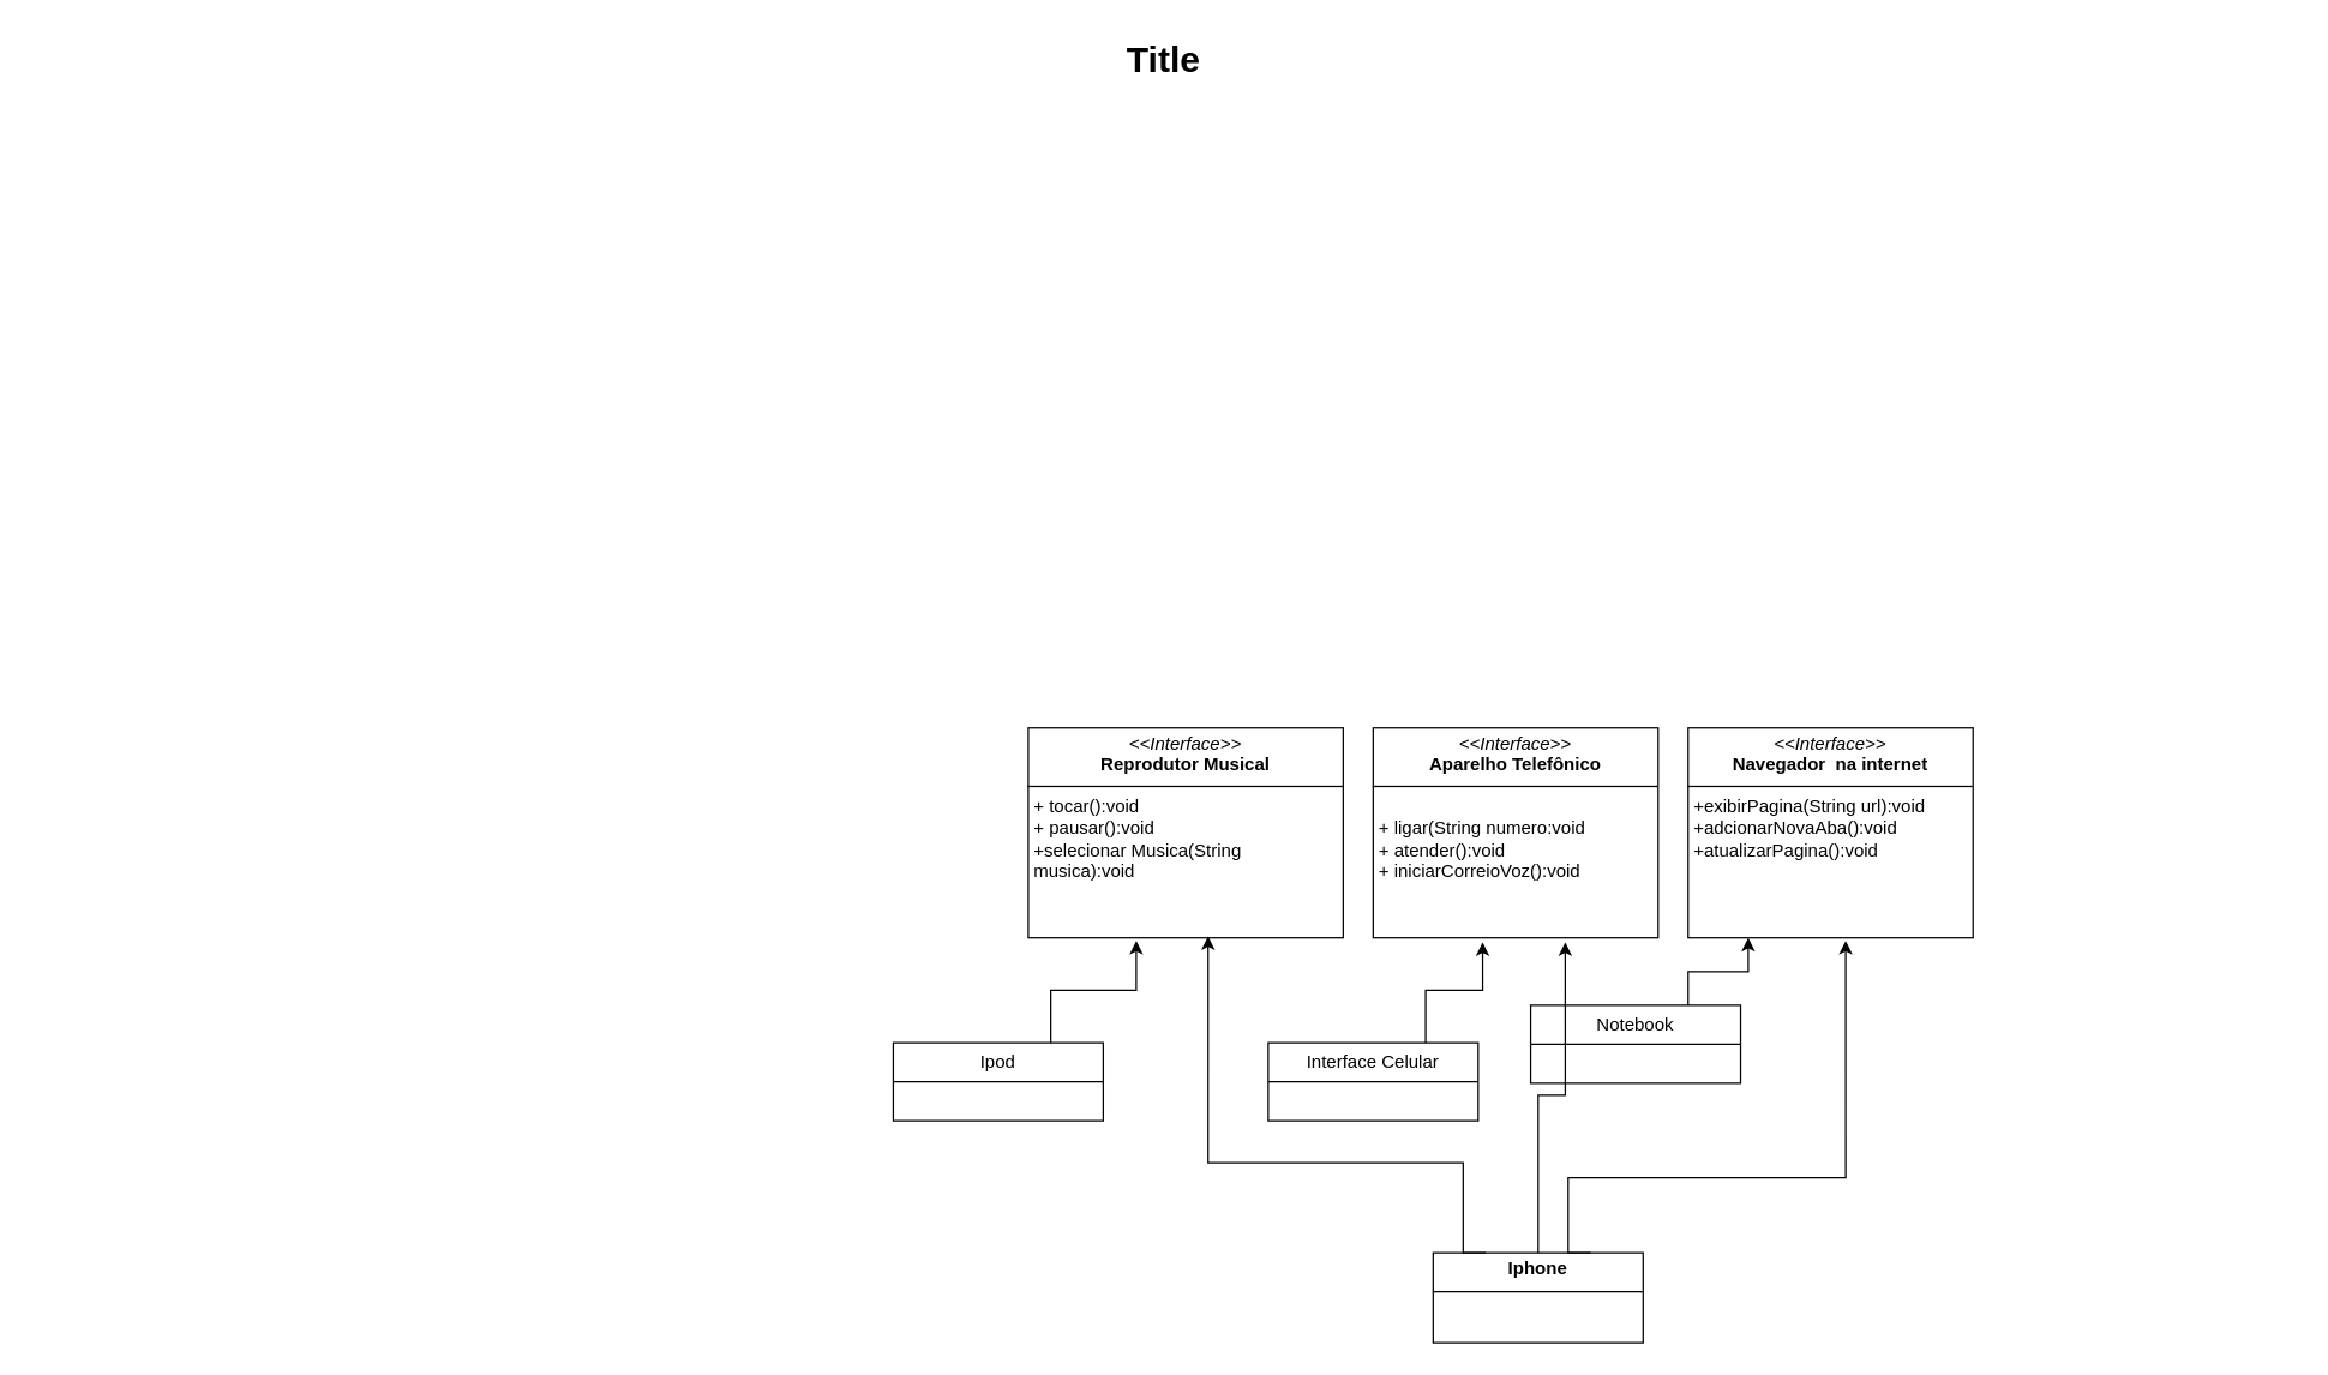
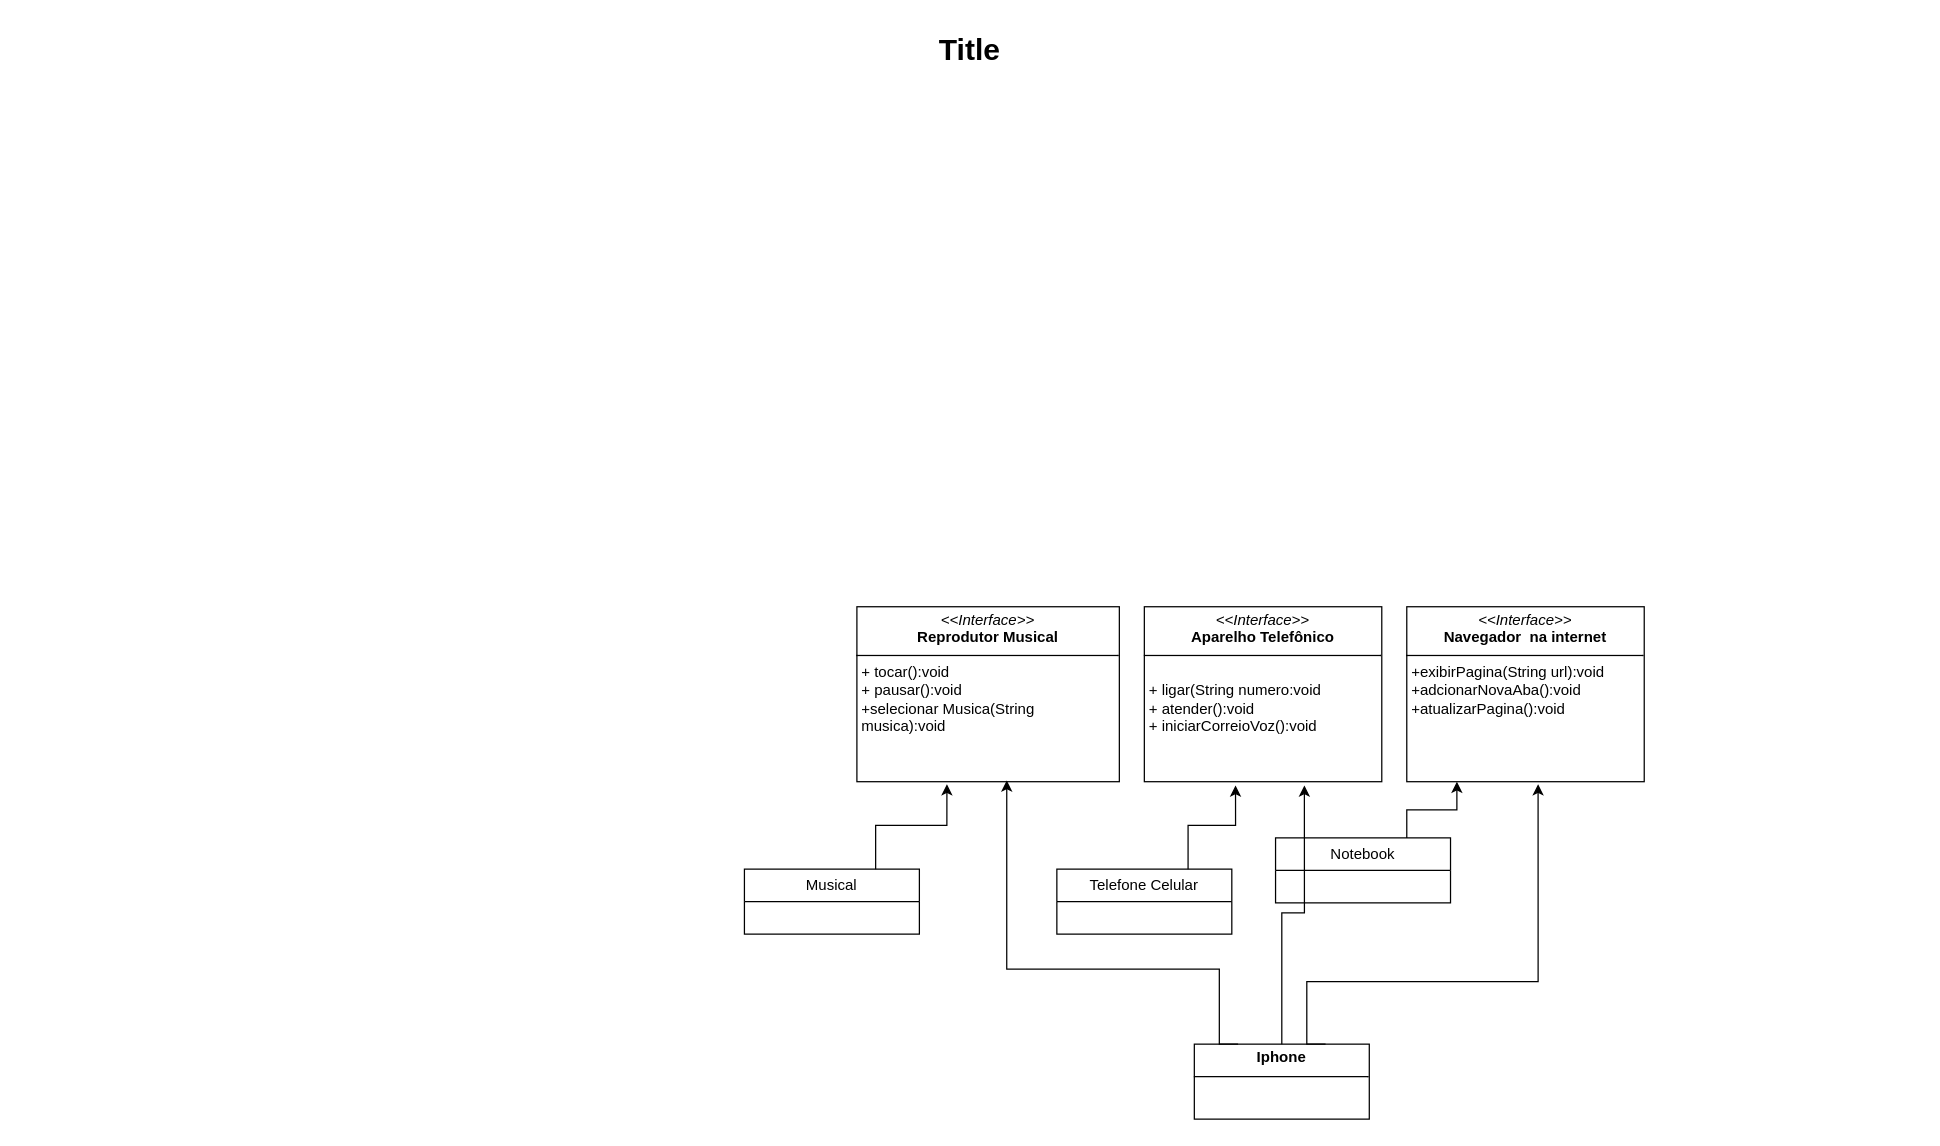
  <mxCell id="0" style=";html=1;" />
  <mxCell id="1" style=";html=1;" parent="0" />
  <mxCell id="2" value="Title" style="text;strokeColor=none;fillColor=none;html=1;fontSize=24;fontStyle=1;verticalAlign=middle;align=center;" parent="1" vertex="1"><mxGeometry x="20" y="20" width="1510" height="40" as="geometry" /></mxCell>
  <mxCell id="3" value="&lt;p style=&quot;margin:0px;margin-top:4px;text-align:center;&quot;&gt;&lt;i&gt;&amp;lt;&amp;lt;Interface&amp;gt;&amp;gt;&lt;/i&gt;&lt;br&gt;&lt;b&gt;Reprodutor Musical&lt;/b&gt;&lt;/p&gt;&lt;hr size=&quot;1&quot; style=&quot;border-style:solid;&quot;&gt;&lt;p style=&quot;margin:0px;margin-left:4px;&quot;&gt;+ tocar():void&lt;br&gt;+ pausar():void&lt;/p&gt;&lt;p style=&quot;margin:0px;margin-left:4px;&quot;&gt;+selecionar Musica(String&amp;nbsp; musica):void&lt;/p&gt;&lt;p style=&quot;margin:0px;margin-left:4px;&quot;&gt;&lt;br&gt;&lt;/p&gt;" style="verticalAlign=top;align=left;overflow=fill;html=1;whiteSpace=wrap;" vertex="1" parent="1"><mxGeometry x="685" y="485" width="210" height="140" as="geometry" /></mxCell>
  <mxCell id="4" value="&lt;p style=&quot;margin:0px;margin-top:4px;text-align:center;&quot;&gt;&lt;i&gt;&amp;lt;&amp;lt;Interface&amp;gt;&amp;gt;&lt;/i&gt;&lt;br&gt;&lt;b&gt;Aparelho Telefônico&lt;/b&gt;&lt;/p&gt;&lt;hr size=&quot;1&quot; style=&quot;border-style:solid;&quot;&gt;&lt;p style=&quot;margin:0px;margin-left:4px;&quot;&gt;&lt;br&gt;&lt;/p&gt;&lt;p style=&quot;margin:0px;margin-left:4px;&quot;&gt;+ ligar(String numero:void&lt;br&gt;+ atender():void&lt;/p&gt;&lt;p style=&quot;margin:0px;margin-left:4px;&quot;&gt;+ iniciarCorreioVoz():void&lt;/p&gt;" style="verticalAlign=top;align=left;overflow=fill;html=1;whiteSpace=wrap;" vertex="1" parent="1"><mxGeometry x="915" y="485" width="190" height="140" as="geometry" /></mxCell>
  <mxCell id="5" value="&lt;p style=&quot;margin:0px;margin-top:4px;text-align:center;&quot;&gt;&lt;i&gt;&amp;lt;&amp;lt;Interface&amp;gt;&amp;gt;&lt;/i&gt;&lt;br&gt;&lt;b&gt;Navegador&amp;nbsp; na internet&lt;/b&gt;&lt;/p&gt;&lt;hr size=&quot;1&quot; style=&quot;border-style:solid;&quot;&gt;&lt;p style=&quot;margin:0px;margin-left:4px;&quot;&gt;+exibirPagina(String url):void&lt;/p&gt;&lt;p style=&quot;margin:0px;margin-left:4px;&quot;&gt;+adcionarNovaAba():void&lt;/p&gt;&lt;p style=&quot;margin:0px;margin-left:4px;&quot;&gt;+atualizarPagina():void&lt;/p&gt;" style="verticalAlign=top;align=left;overflow=fill;html=1;whiteSpace=wrap;" vertex="1" parent="1"><mxGeometry x="1125" y="485" width="190" height="140" as="geometry" /></mxCell>
  <mxCell id="6" value="" style="line;strokeWidth=1;fillColor=none;align=left;verticalAlign=middle;spacingTop=-1;spacingLeft=3;spacingRight=3;rotatable=0;labelPosition=right;points=[];portConstraint=eastwest;strokeColor=inherit;" vertex="1" parent="1"><mxGeometry x="725" y="715" width="160" height="60" as="geometry" /></mxCell>
  <mxCell id="7" style="edgeStyle=orthogonalEdgeStyle;rounded=0;orthogonalLoop=1;jettySize=auto;html=1;exitX=0.75;exitY=0;exitDx=0;exitDy=0;entryX=0.343;entryY=1.014;entryDx=0;entryDy=0;entryPerimeter=0;" edge="1" parent="1" source="8" target="3"><mxGeometry relative="1" as="geometry"><mxPoint x="755" y="635" as="targetPoint" /></mxGeometry></mxCell>
- <mxCell id="8" value="Ipod" style="swimlane;fontStyle=0;childLayout=stackLayout;horizontal=1;startSize=26;fillColor=none;horizontalStack=0;resizeParent=1;resizeParentMax=0;resizeLast=0;collapsible=1;marginBottom=0;whiteSpace=wrap;html=1;" vertex="1" parent="1"><mxGeometry x="595" y="695" width="140" height="52" as="geometry" /></mxCell>
- <mxCell id="9" value="Interface Celular" style="swimlane;fontStyle=0;childLayout=stackLayout;horizontal=1;startSize=26;fillColor=none;horizontalStack=0;resizeParent=1;resizeParentMax=0;resizeLast=0;collapsible=1;marginBottom=0;whiteSpace=wrap;html=1;" vertex="1" parent="1"><mxGeometry x="845" y="695" width="140" height="52" as="geometry" /></mxCell>
+ <mxCell id="8" value="Musical" style="swimlane;fontStyle=0;childLayout=stackLayout;horizontal=1;startSize=26;fillColor=none;horizontalStack=0;resizeParent=1;resizeParentMax=0;resizeLast=0;collapsible=1;marginBottom=0;whiteSpace=wrap;html=1;" vertex="1" parent="1"><mxGeometry x="595" y="695" width="140" height="52" as="geometry" /></mxCell>
+ <mxCell id="9" value="Telefone Celular" style="swimlane;fontStyle=0;childLayout=stackLayout;horizontal=1;startSize=26;fillColor=none;horizontalStack=0;resizeParent=1;resizeParentMax=0;resizeLast=0;collapsible=1;marginBottom=0;whiteSpace=wrap;html=1;" vertex="1" parent="1"><mxGeometry x="845" y="695" width="140" height="52" as="geometry" /></mxCell>
  <mxCell id="10" style="edgeStyle=orthogonalEdgeStyle;rounded=0;orthogonalLoop=1;jettySize=auto;html=1;exitX=0.75;exitY=0;exitDx=0;exitDy=0;entryX=0.384;entryY=1.021;entryDx=0;entryDy=0;entryPerimeter=0;" edge="1" parent="1" source="9" target="4"><mxGeometry relative="1" as="geometry" /></mxCell>
  <mxCell id="11" value="Notebook" style="swimlane;fontStyle=0;childLayout=stackLayout;horizontal=1;startSize=26;fillColor=none;horizontalStack=0;resizeParent=1;resizeParentMax=0;resizeLast=0;collapsible=1;marginBottom=0;whiteSpace=wrap;html=1;" vertex="1" parent="1"><mxGeometry x="1020" y="670" width="140" height="52" as="geometry" /></mxCell>
  <mxCell id="12" style="edgeStyle=orthogonalEdgeStyle;rounded=0;orthogonalLoop=1;jettySize=auto;html=1;exitX=0.75;exitY=0;exitDx=0;exitDy=0;entryX=0.211;entryY=1;entryDx=0;entryDy=0;entryPerimeter=0;" edge="1" parent="1" source="11" target="5"><mxGeometry relative="1" as="geometry" /></mxCell>
  <mxCell id="13" value="&lt;p style=&quot;margin:0px;margin-top:4px;text-align:center;&quot;&gt;&lt;b&gt;Iphone&lt;/b&gt;&lt;/p&gt;&lt;div style=&quot;height:2px;&quot;&gt;&lt;/div&gt;&lt;hr size=&quot;1&quot; style=&quot;border-style:solid;&quot;&gt;&lt;div style=&quot;height:2px;&quot;&gt;&lt;/div&gt;" style="verticalAlign=top;align=left;overflow=fill;html=1;whiteSpace=wrap;" vertex="1" parent="1"><mxGeometry x="955" y="835" width="140" height="60" as="geometry" /></mxCell>
  <mxCell id="14" style="edgeStyle=orthogonalEdgeStyle;rounded=0;orthogonalLoop=1;jettySize=auto;html=1;exitX=0.25;exitY=0;exitDx=0;exitDy=0;entryX=0.571;entryY=0.993;entryDx=0;entryDy=0;entryPerimeter=0;" edge="1" parent="1" source="13" target="3"><mxGeometry relative="1" as="geometry"><Array as="points"><mxPoint x="975" y="775" /><mxPoint x="805" y="775" /></Array></mxGeometry></mxCell>
  <mxCell id="15" style="edgeStyle=orthogonalEdgeStyle;rounded=0;orthogonalLoop=1;jettySize=auto;html=1;exitX=0.5;exitY=0;exitDx=0;exitDy=0;entryX=0.674;entryY=1.021;entryDx=0;entryDy=0;entryPerimeter=0;" edge="1" parent="1" source="13" target="4"><mxGeometry relative="1" as="geometry" /></mxCell>
  <mxCell id="16" style="edgeStyle=orthogonalEdgeStyle;rounded=0;orthogonalLoop=1;jettySize=auto;html=1;exitX=0.75;exitY=0;exitDx=0;exitDy=0;entryX=0.553;entryY=1.014;entryDx=0;entryDy=0;entryPerimeter=0;" edge="1" parent="1" source="13" target="5"><mxGeometry relative="1" as="geometry"><Array as="points"><mxPoint x="1045" y="785" /><mxPoint x="1230" y="785" /></Array></mxGeometry></mxCell>
